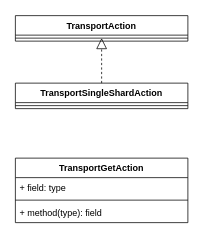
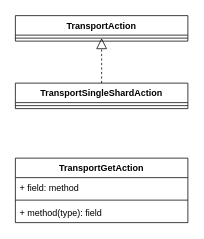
  <mxCell id="0" />
  <mxCell id="1" parent="0" />
  <mxCell id="2" value="TransportSingleShardAction" style="swimlane;fontStyle=1;align=center;verticalAlign=top;childLayout=stackLayout;horizontal=1;startSize=26;horizontalStack=0;resizeParent=1;resizeParentMax=0;resizeLast=0;collapsible=1;marginBottom=0;" vertex="1" parent="1"><mxGeometry x="20" y="110" width="230" height="34" as="geometry" /></mxCell>
  <mxCell id="3" value="" style="line;strokeWidth=1;fillColor=none;align=left;verticalAlign=middle;spacingTop=-1;spacingLeft=3;spacingRight=3;rotatable=0;labelPosition=right;points=[];portConstraint=eastwest;" vertex="1" parent="2"><mxGeometry y="26" width="230" height="8" as="geometry" /></mxCell>
  <mxCell id="4" value="TransportGetAction" style="swimlane;fontStyle=1;align=center;verticalAlign=top;childLayout=stackLayout;horizontal=1;startSize=26;horizontalStack=0;resizeParent=1;resizeParentMax=0;resizeLast=0;collapsible=1;marginBottom=0;" vertex="1" parent="1"><mxGeometry x="20" y="210" width="230" height="86" as="geometry" /></mxCell>
- <mxCell id="5" value="+ field: type" style="text;strokeColor=none;fillColor=none;align=left;verticalAlign=top;spacingLeft=4;spacingRight=4;overflow=hidden;rotatable=0;points=[[0,0.5],[1,0.5]];portConstraint=eastwest;" vertex="1" parent="4"><mxGeometry y="26" width="230" height="26" as="geometry" /></mxCell>
+ <mxCell id="5" value="+ field: method" style="text;strokeColor=none;fillColor=none;align=left;verticalAlign=top;spacingLeft=4;spacingRight=4;overflow=hidden;rotatable=0;points=[[0,0.5],[1,0.5]];portConstraint=eastwest;" vertex="1" parent="4"><mxGeometry y="26" width="230" height="26" as="geometry" /></mxCell>
  <mxCell id="6" value="" style="line;strokeWidth=1;fillColor=none;align=left;verticalAlign=middle;spacingTop=-1;spacingLeft=3;spacingRight=3;rotatable=0;labelPosition=right;points=[];portConstraint=eastwest;" vertex="1" parent="4"><mxGeometry y="52" width="230" height="8" as="geometry" /></mxCell>
  <mxCell id="7" value="+ method(type): field" style="text;strokeColor=none;fillColor=none;align=left;verticalAlign=top;spacingLeft=4;spacingRight=4;overflow=hidden;rotatable=0;points=[[0,0.5],[1,0.5]];portConstraint=eastwest;" vertex="1" parent="4"><mxGeometry y="60" width="230" height="26" as="geometry" /></mxCell>
  <mxCell id="8" value="TransportAction" style="swimlane;fontStyle=1;align=center;verticalAlign=top;childLayout=stackLayout;horizontal=1;startSize=26;horizontalStack=0;resizeParent=1;resizeParentMax=0;resizeLast=0;collapsible=1;marginBottom=0;" vertex="1" parent="1"><mxGeometry x="20" y="20" width="230" height="34" as="geometry" /></mxCell>
  <mxCell id="9" value="" style="line;strokeWidth=1;fillColor=none;align=left;verticalAlign=middle;spacingTop=-1;spacingLeft=3;spacingRight=3;rotatable=0;labelPosition=right;points=[];portConstraint=eastwest;" vertex="1" parent="8"><mxGeometry y="26" width="230" height="8" as="geometry" /></mxCell>
  <mxCell id="10" value="" style="endArrow=block;dashed=1;endFill=0;endSize=12;html=1;entryX=0.5;entryY=0.5;entryDx=0;entryDy=0;exitX=0.5;exitY=0;exitDx=0;exitDy=0;entryPerimeter=0;" edge="1" parent="1" source="2" target="9"><mxGeometry width="160" relative="1" as="geometry"><mxPoint x="130" y="112" as="sourcePoint" /><mxPoint x="130" y="46" as="targetPoint" /></mxGeometry></mxCell>
